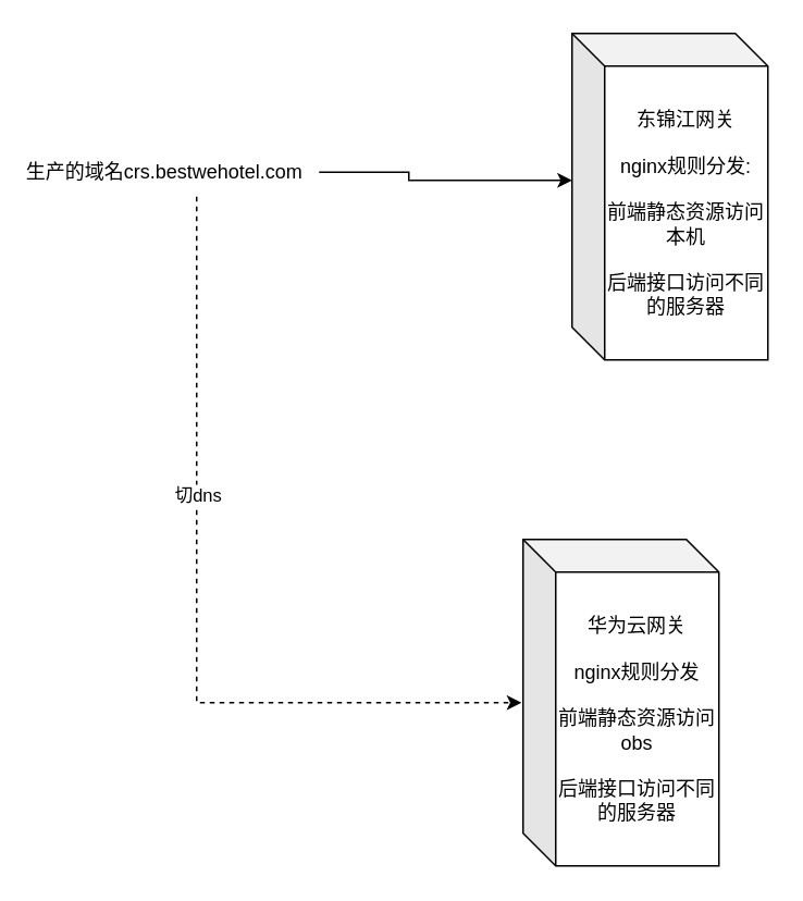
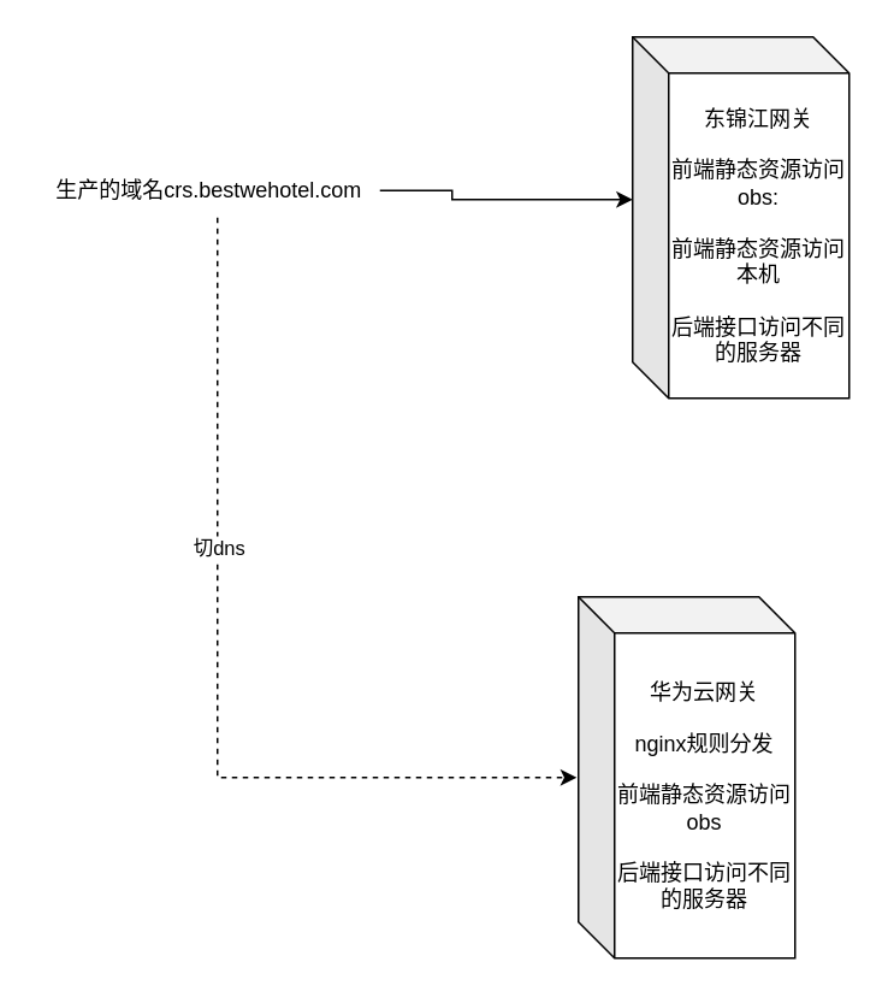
  <mxCell id="0" />
  <mxCell id="1" parent="0" />
- <mxCell id="2" value="东锦江网关&lt;br&gt;&lt;br&gt;nginx规则分发:&lt;br&gt;&lt;br&gt;前端静态资源访问本机&lt;br&gt;&lt;br&gt;后端接口访问不同的服务器" style="shape=cube;whiteSpace=wrap;html=1;boundedLbl=1;backgroundOutline=1;darkOpacity=0.05;darkOpacity2=0.1;" vertex="1" parent="1"><mxGeometry x="350" y="20" width="120" height="200" as="geometry" /></mxCell>
+ <mxCell id="2" value="东锦江网关&lt;br&gt;&lt;br&gt;前端静态资源访问obs:&lt;br&gt;&lt;br&gt;前端静态资源访问本机&lt;br&gt;&lt;br&gt;后端接口访问不同的服务器" style="shape=cube;whiteSpace=wrap;html=1;boundedLbl=1;backgroundOutline=1;darkOpacity=0.05;darkOpacity2=0.1;" vertex="1" parent="1"><mxGeometry x="350" y="20" width="120" height="200" as="geometry" /></mxCell>
  <mxCell id="3" style="edgeStyle=orthogonalEdgeStyle;rounded=0;orthogonalLoop=1;jettySize=auto;html=1;entryX=0;entryY=0;entryDx=0;entryDy=90;entryPerimeter=0;" edge="1" parent="1" source="6" target="2"><mxGeometry relative="1" as="geometry"><Array as="points"><mxPoint x="250" y="105" /><mxPoint x="250" y="110" /></Array></mxGeometry></mxCell>
  <mxCell id="4" style="edgeStyle=orthogonalEdgeStyle;rounded=0;orthogonalLoop=1;jettySize=auto;html=1;entryX=-0.008;entryY=0.5;entryDx=0;entryDy=0;entryPerimeter=0;dashed=1;" edge="1" parent="1" source="6" target="7"><mxGeometry relative="1" as="geometry"><Array as="points"><mxPoint x="120" y="430" /></Array></mxGeometry></mxCell>
  <mxCell id="5" value="切dns" style="edgeLabel;html=1;align=center;verticalAlign=middle;resizable=0;points=[];" vertex="1" connectable="0" parent="4"><mxGeometry x="-0.285" relative="1" as="geometry"><mxPoint as="offset" /></mxGeometry></mxCell>
- <mxCell id="6" value="生产的域名crs.bestwehotel.com" style="text;html=1;align=center;verticalAlign=middle;resizable=0;points=[];autosize=1;strokeColor=none;fillColor=none;" vertex="1" parent="1"><mxGeometry x="5" y="90" width="190" height="30" as="geometry" /></mxCell>
+ <mxCell id="6" value="生产的域名crs.bestwehotel.com" style="text;html=1;align=center;verticalAlign=middle;resizable=0;points=[];autosize=1;strokeColor=none;fillColor=none;" vertex="1" parent="1"><mxGeometry x="20" y="90" width="190" height="30" as="geometry" /></mxCell>
  <mxCell id="7" value="华为云网关&lt;br&gt;&lt;br&gt;nginx规则分发&lt;br&gt;&lt;br&gt;前端静态资源访问obs&lt;br&gt;&lt;br&gt;后端接口访问不同的服务器" style="shape=cube;whiteSpace=wrap;html=1;boundedLbl=1;backgroundOutline=1;darkOpacity=0.05;darkOpacity2=0.1;" vertex="1" parent="1"><mxGeometry x="320" y="330" width="120" height="200" as="geometry" /></mxCell>
